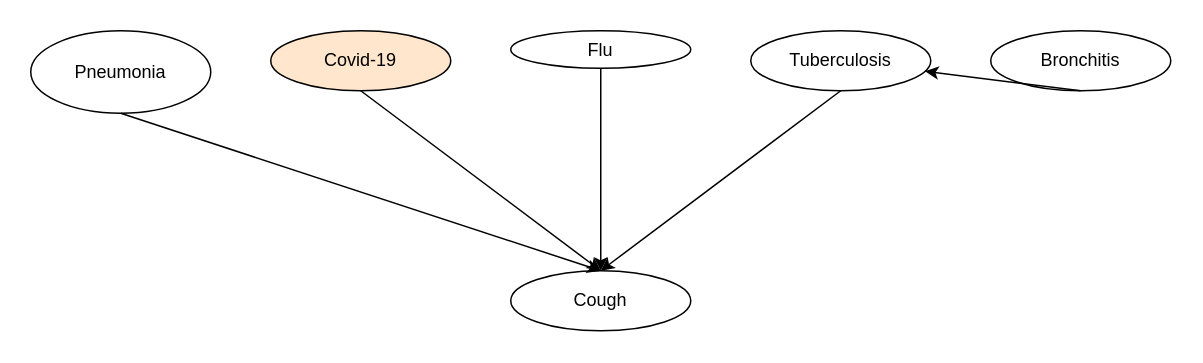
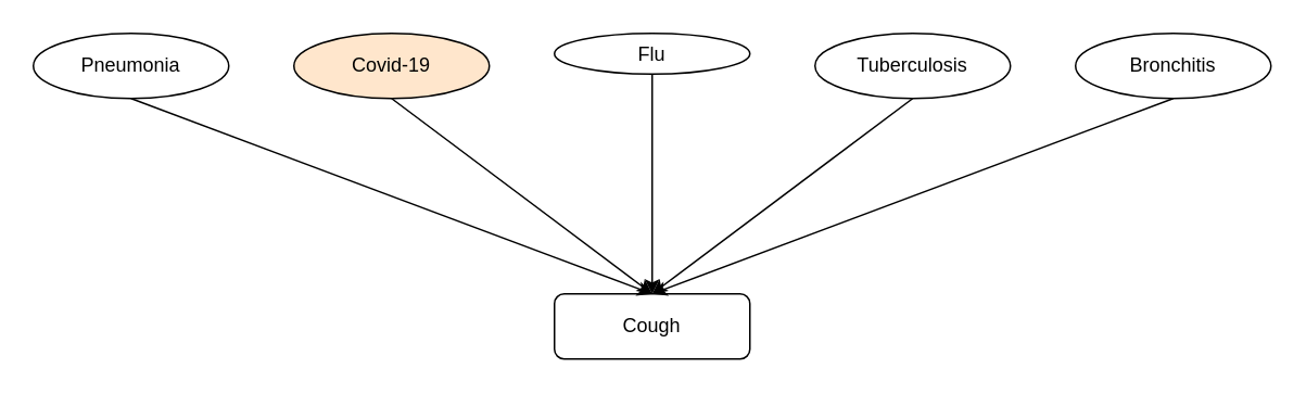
  <mxCell id="0" />
  <mxCell id="1" parent="0" />
- <mxCell id="2" value="Cough" style="ellipse;whiteSpace=wrap;html=1;" vertex="1" parent="1"><mxGeometry x="340" y="180" width="120" height="40" as="geometry" /></mxCell>
- <mxCell id="3" value="Pneumonia" style="ellipse;whiteSpace=wrap;html=1;" vertex="1" parent="1"><mxGeometry x="20" y="20" width="120" height="55" as="geometry" /></mxCell>
+ <mxCell id="2" value="Cough" style="whiteSpace=wrap;html=1;rounded=1;" vertex="1" parent="1"><mxGeometry x="340" y="180" width="120" height="40" as="geometry" /></mxCell>
+ <mxCell id="3" value="Pneumonia" style="ellipse;whiteSpace=wrap;html=1;" vertex="1" parent="1"><mxGeometry x="20" y="20" width="120" height="40" as="geometry" /></mxCell>
  <mxCell id="4" value="Covid-19" style="ellipse;whiteSpace=wrap;html=1;fillColor=#ffe6cc;" vertex="1" parent="1"><mxGeometry x="180" y="20" width="120" height="40" as="geometry" /></mxCell>
  <mxCell id="5" value="Flu" style="ellipse;whiteSpace=wrap;html=1;" vertex="1" parent="1"><mxGeometry x="340" y="20" width="120" height="25" as="geometry" /></mxCell>
  <mxCell id="6" value="Tuberculosis" style="ellipse;whiteSpace=wrap;html=1;" vertex="1" parent="1"><mxGeometry x="500" y="20" width="120" height="40" as="geometry" /></mxCell>
  <mxCell id="7" value="Bronchitis" style="ellipse;whiteSpace=wrap;html=1;" vertex="1" parent="1"><mxGeometry x="660" y="20" width="120" height="40" as="geometry" /></mxCell>
  <mxCell id="8" value="" style="endArrow=classic;html=1;exitX=0.5;exitY=1;exitDx=0;exitDy=0;entryX=0.5;entryY=0;entryDx=0;entryDy=0;" edge="1" parent="1" source="3" target="2"><mxGeometry width="50" height="50" relative="1" as="geometry"><mxPoint x="340" y="300" as="sourcePoint" /><mxPoint x="390" y="250" as="targetPoint" /></mxGeometry></mxCell>
  <mxCell id="9" value="" style="endArrow=classic;html=1;exitX=0.5;exitY=1;exitDx=0;exitDy=0;entryX=0.5;entryY=0;entryDx=0;entryDy=0;" edge="1" parent="1" source="4" target="2"><mxGeometry width="50" height="50" relative="1" as="geometry"><mxPoint x="340" y="300" as="sourcePoint" /><mxPoint x="390" y="250" as="targetPoint" /></mxGeometry></mxCell>
  <mxCell id="10" value="" style="endArrow=classic;html=1;exitX=0.5;exitY=1;exitDx=0;exitDy=0;entryX=0.5;entryY=0;entryDx=0;entryDy=0;" edge="1" parent="1" source="5" target="2"><mxGeometry width="50" height="50" relative="1" as="geometry"><mxPoint x="340" y="300" as="sourcePoint" /><mxPoint x="390" y="250" as="targetPoint" /></mxGeometry></mxCell>
  <mxCell id="11" value="" style="endArrow=classic;html=1;exitX=0.5;exitY=1;exitDx=0;exitDy=0;entryX=0.5;entryY=0;entryDx=0;entryDy=0;" edge="1" parent="1" source="6" target="2"><mxGeometry width="50" height="50" relative="1" as="geometry"><mxPoint x="340" y="300" as="sourcePoint" /><mxPoint x="390" y="250" as="targetPoint" /></mxGeometry></mxCell>
- <mxCell id="12" value="" style="endArrow=classic;html=1;exitX=0.5;exitY=1;exitDx=0;exitDy=0;" edge="1" parent="1" source="7" target="6"><mxGeometry width="50" height="50" relative="1" as="geometry"><mxPoint x="340" y="300" as="sourcePoint" /><mxPoint x="390" y="250" as="targetPoint" /></mxGeometry></mxCell>
+ <mxCell id="12" value="" style="endArrow=classic;html=1;exitX=0.5;exitY=1;exitDx=0;exitDy=0;entryX=0.5;entryY=0;entryDx=0;entryDy=0;" edge="1" parent="1" source="7" target="2"><mxGeometry width="50" height="50" relative="1" as="geometry"><mxPoint x="340" y="300" as="sourcePoint" /><mxPoint x="390" y="250" as="targetPoint" /></mxGeometry></mxCell>
